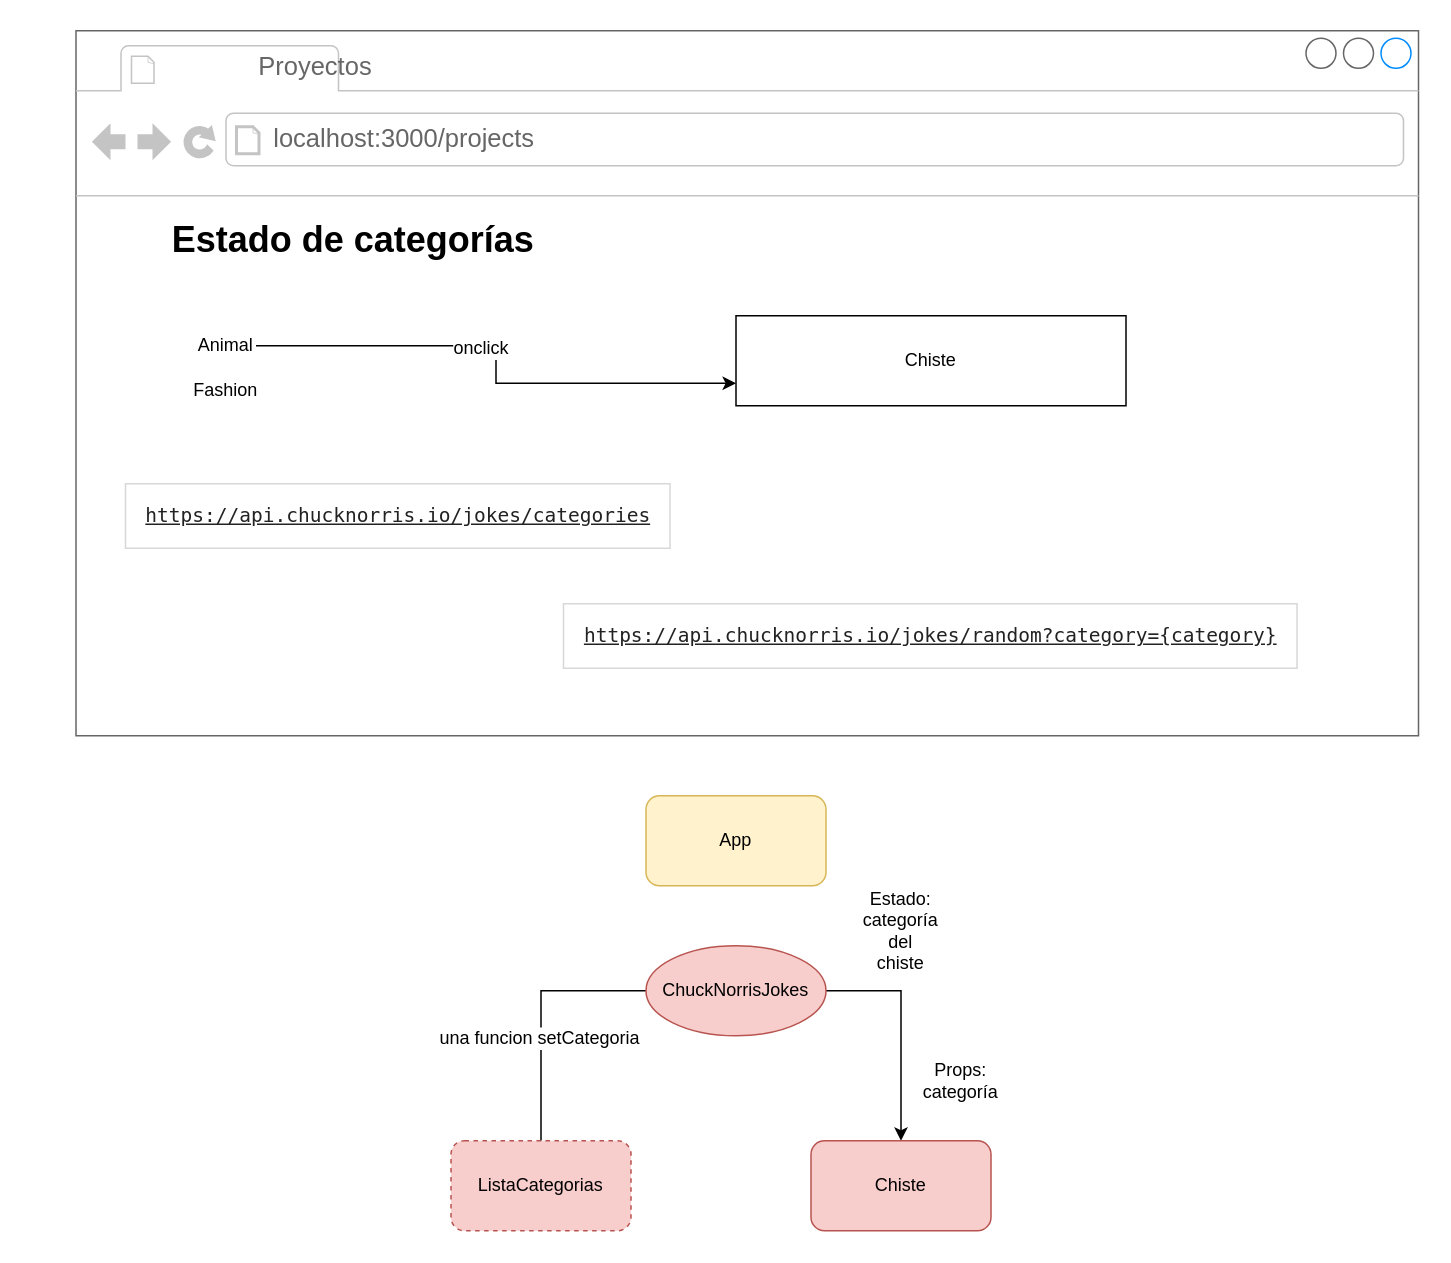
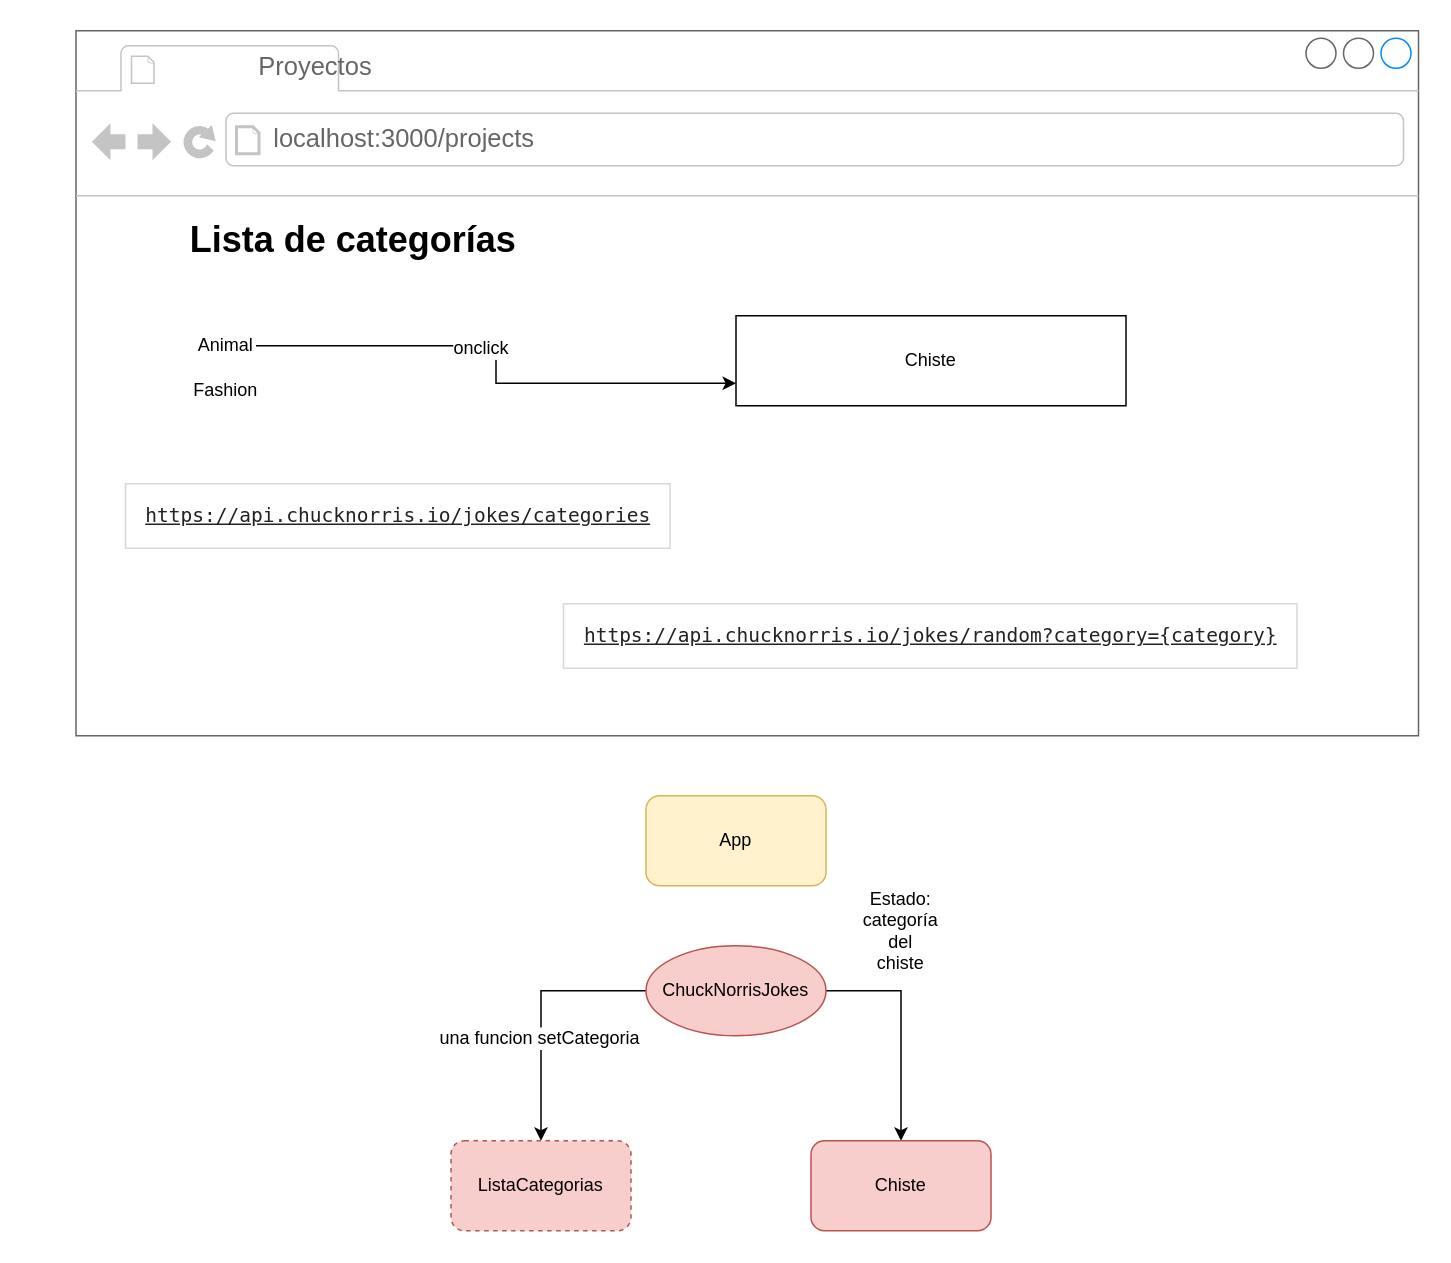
  <mxCell id="0" />
  <mxCell id="1" parent="0" />
  <mxCell id="2" value="" style="strokeWidth=1;shadow=0;dashed=0;align=center;html=1;shape=mxgraph.mockup.containers.browserWindow;rSize=0;strokeColor=#666666;strokeColor2=#008cff;strokeColor3=#c4c4c4;mainText=,;recursiveResize=0;" vertex="1" parent="1"><mxGeometry x="50" y="20" width="895" height="470" as="geometry" /></mxCell>
  <mxCell id="3" value="Proyectos" style="strokeWidth=1;shadow=0;dashed=0;align=center;html=1;shape=mxgraph.mockup.containers.anchor;fontSize=17;fontColor=#666666;align=left;" vertex="1" parent="2"><mxGeometry x="120" y="12" width="110" height="26" as="geometry" /></mxCell>
  <mxCell id="4" value="localhost:3000/projects" style="strokeWidth=1;shadow=0;dashed=0;align=center;html=1;shape=mxgraph.mockup.containers.anchor;rSize=0;fontSize=17;fontColor=#666666;align=left;" vertex="1" parent="2"><mxGeometry x="130" y="60" width="250" height="26" as="geometry" /></mxCell>
- <mxCell id="5" value="Estado de categorías" style="text;html=1;strokeColor=none;fillColor=none;align=center;verticalAlign=middle;whiteSpace=wrap;rounded=0;fontStyle=1;fontSize=24;" vertex="1" parent="2"><mxGeometry x="20" y="130" width="330" height="20" as="geometry" /></mxCell>
+ <mxCell id="5" value="Lista de categorías" style="text;html=1;strokeColor=none;fillColor=none;align=center;verticalAlign=middle;whiteSpace=wrap;rounded=0;fontStyle=1;fontSize=24;" vertex="1" parent="2"><mxGeometry x="20" y="130" width="330" height="20" as="geometry" /></mxCell>
  <mxCell id="6" style="edgeStyle=orthogonalEdgeStyle;rounded=0;orthogonalLoop=1;jettySize=auto;html=1;entryX=0;entryY=0.75;entryDx=0;entryDy=0;" edge="1" parent="2" source="8" target="10"><mxGeometry relative="1" as="geometry" /></mxCell>
  <mxCell id="7" value="onclick" style="text;html=1;align=center;verticalAlign=middle;resizable=0;points=[];labelBackgroundColor=#ffffff;" vertex="1" connectable="0" parent="6"><mxGeometry x="-0.136" y="-1" relative="1" as="geometry"><mxPoint as="offset" /></mxGeometry></mxCell>
  <mxCell id="8" value="Animal" style="text;html=1;strokeColor=none;fillColor=none;align=center;verticalAlign=middle;whiteSpace=wrap;rounded=0;" vertex="1" parent="2"><mxGeometry x="80" y="200" width="40" height="20" as="geometry" /></mxCell>
  <mxCell id="9" value="Fashion" style="text;html=1;strokeColor=none;fillColor=none;align=center;verticalAlign=middle;whiteSpace=wrap;rounded=0;" vertex="1" parent="2"><mxGeometry x="80" y="230" width="40" height="20" as="geometry" /></mxCell>
  <mxCell id="10" value="Chiste" style="rounded=0;whiteSpace=wrap;html=1;" vertex="1" parent="2"><mxGeometry x="440" y="190" width="260" height="60" as="geometry" /></mxCell>
  <mxCell id="11" value="&lt;pre style=&quot;background: rgb(255 , 255 , 255) ; border: 1px solid rgb(216 , 216 , 216) ; font-size: 13px ; margin-bottom: 2em ; padding: 1em ; white-space: normal ; color: rgb(34 , 34 , 34)&quot;&gt;&lt;code class=&quot;request get&quot; style=&quot;overflow-wrap: break-word ; padding: 0px&quot;&gt;&lt;a href=&quot;https://api.chucknorris.io/jokes/random?category={category}&quot; title=&quot;Retrieve a random chuck norris joke from a given category.&quot; style=&quot;color: rgb(34 , 34 , 34) ; margin: 0px ; padding: 0px&quot;&gt;https://api.chucknorris.io/jokes/random?category={category}&lt;/a&gt;&lt;/code&gt;&lt;/pre&gt;" style="text;html=1;strokeColor=none;fillColor=none;align=center;verticalAlign=middle;whiteSpace=wrap;rounded=0;" vertex="1" parent="2"><mxGeometry x="245" y="400" width="650" height="20" as="geometry" /></mxCell>
  <mxCell id="12" value="&lt;pre style=&quot;background: rgb(255 , 255 , 255) ; border: 1px solid rgb(216 , 216 , 216) ; font-size: 13px ; margin-bottom: 2em ; padding: 1em ; white-space: normal ; color: rgb(34 , 34 , 34)&quot;&gt;&lt;code class=&quot;request get&quot; style=&quot;overflow-wrap: break-word ; padding: 0px ; cursor: pointer&quot;&gt;&lt;a href=&quot;https://api.chucknorris.io/jokes/categories&quot; title=&quot;Retrieve a list of available categories.&quot; style=&quot;color: rgb(34 , 34 , 34) ; margin: 0px ; padding: 0px&quot;&gt;https://api.chucknorris.io/jokes/categories&lt;/a&gt;&lt;/code&gt;&lt;/pre&gt;" style="text;html=1;strokeColor=none;fillColor=none;align=center;verticalAlign=middle;whiteSpace=wrap;rounded=0;" vertex="1" parent="2"><mxGeometry x="-30" y="320" width="490" height="20" as="geometry" /></mxCell>
- <mxCell id="13" value="" style="edgeStyle=orthogonalEdgeStyle;rounded=0;orthogonalLoop=1;jettySize=auto;html=1;exitX=0;exitY=0.5;exitDx=0;exitDy=0;endArrow=none;" edge="1" parent="1" source="17" target="18"><mxGeometry relative="1" as="geometry" /></mxCell>
+ <mxCell id="13" value="" style="edgeStyle=orthogonalEdgeStyle;rounded=0;orthogonalLoop=1;jettySize=auto;html=1;exitX=0;exitY=0.5;exitDx=0;exitDy=0;" edge="1" parent="1" source="17" target="18"><mxGeometry relative="1" as="geometry" /></mxCell>
  <mxCell id="14" value="una funcion setCategoria" style="text;html=1;align=center;verticalAlign=middle;resizable=0;points=[];labelBackgroundColor=#ffffff;" vertex="1" connectable="0" parent="13"><mxGeometry x="-0.111" y="25" relative="1" as="geometry"><mxPoint x="-27" y="25" as="offset" /></mxGeometry></mxCell>
  <mxCell id="15" value="App" style="rounded=1;whiteSpace=wrap;html=1;fillColor=#fff2cc;strokeColor=#d6b656;" vertex="1" parent="1"><mxGeometry x="430" y="530" width="120" height="60" as="geometry" /></mxCell>
  <mxCell id="16" style="edgeStyle=orthogonalEdgeStyle;rounded=0;orthogonalLoop=1;jettySize=auto;html=1;entryX=0.5;entryY=0;entryDx=0;entryDy=0;exitX=1;exitY=0.5;exitDx=0;exitDy=0;" edge="1" parent="1" source="17" target="19"><mxGeometry relative="1" as="geometry" /></mxCell>
  <mxCell id="17" value="ChuckNorrisJokes" style="ellipse;whiteSpace=wrap;html=1;fillColor=#f8cecc;strokeColor=#b85450;" vertex="1" parent="1"><mxGeometry x="430" y="630" width="120" height="60" as="geometry" /></mxCell>
  <mxCell id="18" value="ListaCategorias" style="rounded=1;whiteSpace=wrap;html=1;fillColor=#f8cecc;strokeColor=#b85450;dashed=1;" vertex="1" parent="1"><mxGeometry x="300" y="760" width="120" height="60" as="geometry" /></mxCell>
  <mxCell id="19" value="Chiste" style="rounded=1;whiteSpace=wrap;html=1;fillColor=#f8cecc;strokeColor=#b85450;" vertex="1" parent="1"><mxGeometry x="540" y="760" width="120" height="60" as="geometry" /></mxCell>
  <mxCell id="20" value="Estado: categoría del chiste" style="text;html=1;strokeColor=none;fillColor=none;align=center;verticalAlign=middle;whiteSpace=wrap;rounded=0;" vertex="1" parent="1"><mxGeometry x="580" y="610" width="40" height="20" as="geometry" /></mxCell>
- <mxCell id="21" value="Props: categoría" style="text;html=1;strokeColor=none;fillColor=none;align=center;verticalAlign=middle;whiteSpace=wrap;rounded=0;" vertex="1" parent="1"><mxGeometry x="620" y="710" width="40" height="20" as="geometry" /></mxCell>
